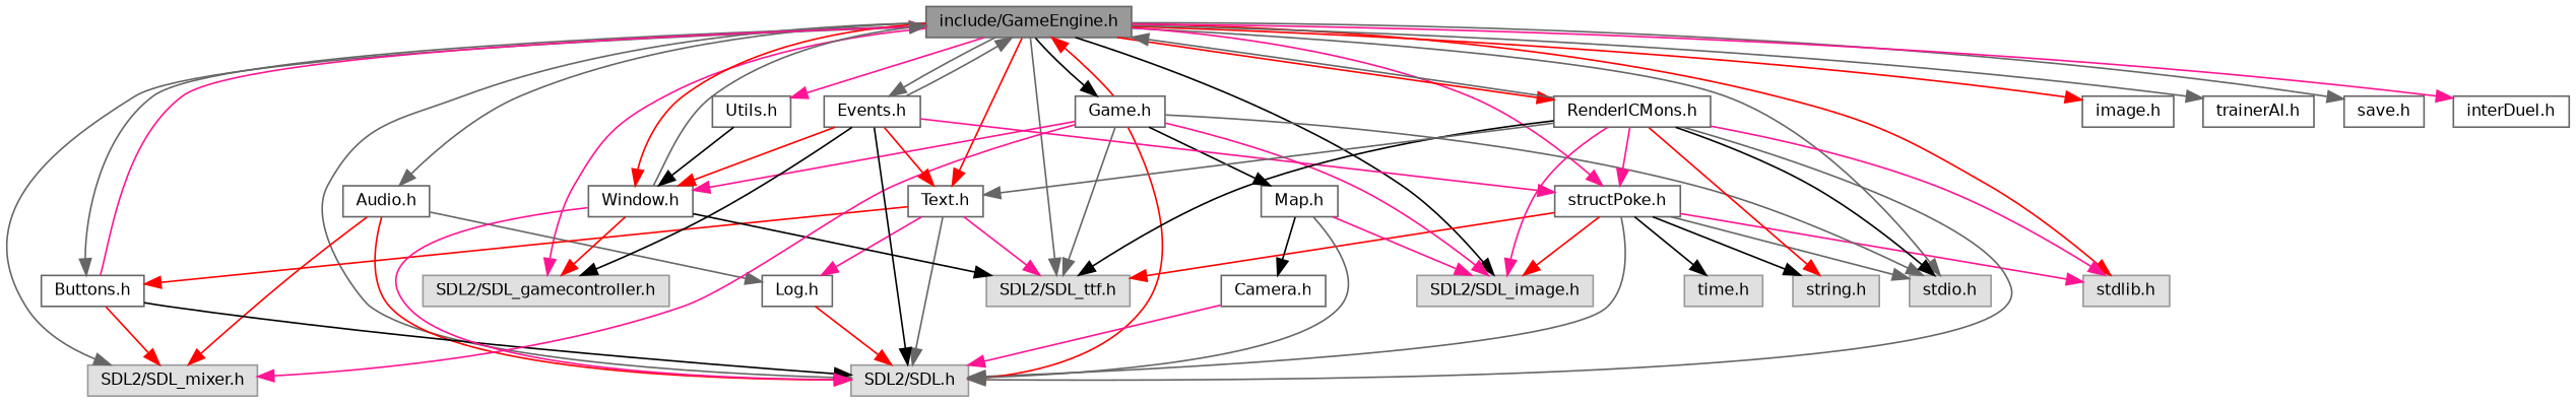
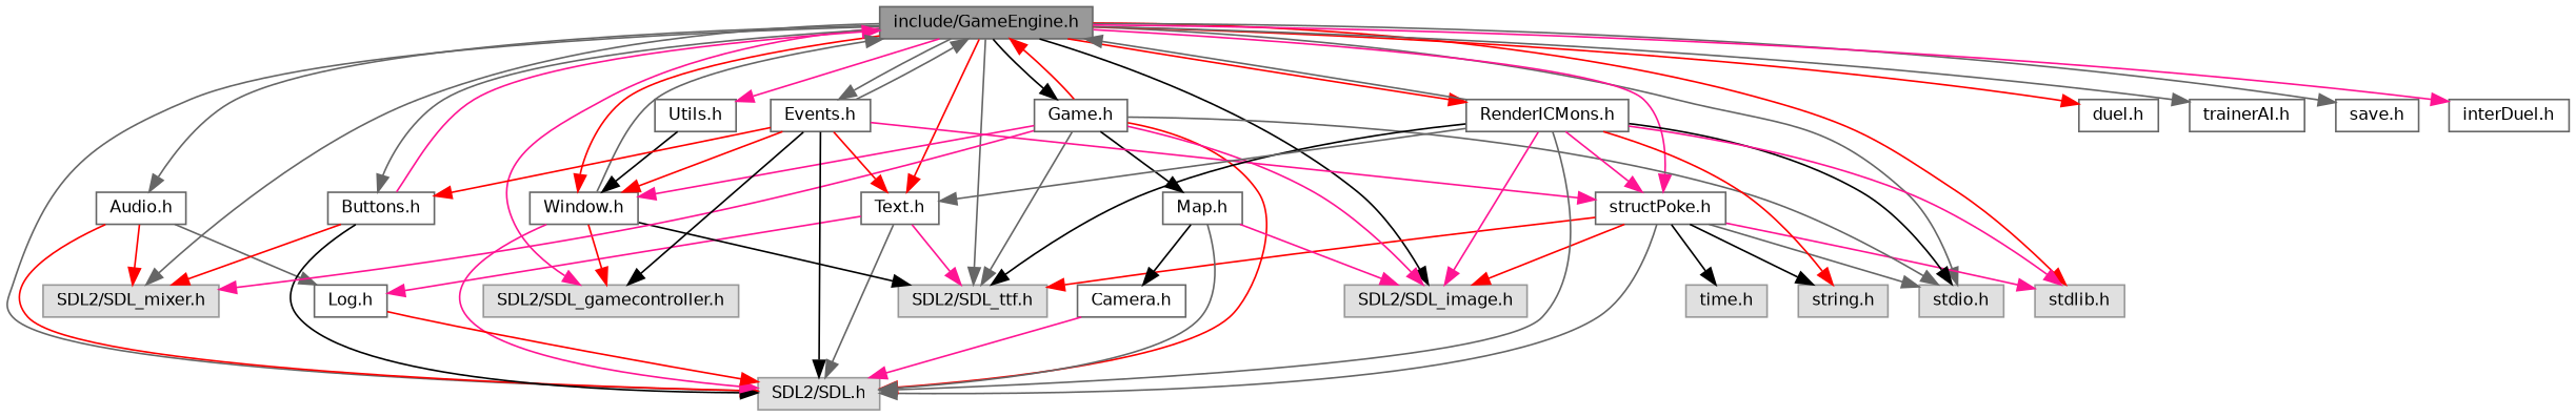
  digraph {
    node [color=grey40 fillcolor=white fontname=Helvetica fontsize=10 shape=box style=filled]
    edge [color=gray40 fontname=Helvetica fontsize=10 labelfontname=Helvetica labelfontsize=10 style=solid]
    n1 [color=gray40 fillcolor=grey60 fontcolor=black height=0.2 label="include/GameEngine.h" width=0.4]
    n2 [color=grey60 fillcolor="#E0E0E0" height=0.2 label="SDL2/SDL.h" width=0.4]
    n3 [color=grey60 fillcolor="#E0E0E0" height=0.2 label="SDL2/SDL_mixer.h" width=0.4]
    n4 [color=grey60 fillcolor="#E0E0E0" height=0.2 label="SDL2/SDL_image.h" width=0.4]
    n5 [color=grey60 fillcolor="#E0E0E0" height=0.2 label="SDL2/SDL_ttf.h" width=0.4]
    n6 [color=grey60 fillcolor="#E0E0E0" height=0.2 label="SDL2/SDL_gamecontroller.h" width=0.4]
    n7 [color=grey60 fillcolor="#E0E0E0" height=0.2 label="stdio.h" width=0.4]
    n8 [color=grey60 fillcolor="#E0E0E0" height=0.2 label="stdlib.h" width=0.4]
    n9 [height=0.2 label="Audio.h" width=0.4]
    n10 [height=0.2 label="Buttons.h" width=0.4]
    n11 [height=0.2 label="structPoke.h" width=0.4]
-   n12 [height=0.2 label="image.h" width=0.4]
+   n12 [height=0.2 label="duel.h" width=0.4]
    n13 [height=0.2 label="trainerAI.h" width=0.4]
    n14 [height=0.2 label="save.h" width=0.4]
    n15 [height=0.2 label="interDuel.h" width=0.4]
    n16 [height=0.2 label="Utils.h" width=0.4]
    n17 [height=0.2 label="Text.h" width=0.4]
    n18 [height=0.2 label="Window.h" width=0.4]
    n19 [height=0.2 label="Game.h" width=0.4]
    n20 [height=0.2 label="Events.h" width=0.4]
    n21 [height=0.2 label="RenderICMons.h" width=0.4]
    n22 [height=0.2 label="Log.h" width=0.4]
    n23 [color=grey60 fillcolor="#E0E0E0" height=0.2 label="time.h" width=0.4]
    n24 [color=grey60 fillcolor="#E0E0E0" height=0.2 label="string.h" width=0.4]
    n25 [height=0.2 label="Map.h" width=0.4]
    n26 [height=0.2 label="Camera.h" width=0.4]
    n1 -> n2
    n1 -> n3
    n1 -> n4 [color=black]
    n1 -> n5
    n1 -> n6 [color=deeppink]
    n1 -> n7
    n1 -> n8 [color=red]
    n1 -> n9
    n1 -> n10
    n1 -> n11 [color=deeppink]
    n1 -> n12 [color=red]
    n1 -> n13
    n1 -> n14
    n1 -> n15 [color=deeppink]
    n1 -> n16 [color=deeppink]
    n1 -> n17 [color=red]
    n1 -> n18 [color=red]
    n1 -> n19 [color=black]
    n1 -> n20
    n1 -> n21 [color=red]
    n9 -> n2 [color=red]
    n9 -> n3 [color=red]
    n9 -> n22
    n10 -> n1 [color=deeppink]
    n10 -> n2 [color=black]
    n10 -> n3 [color=red]
    n11 -> n2
    n11 -> n4 [color=red]
    n11 -> n5 [color=red]
    n11 -> n7
    n11 -> n8 [color=deeppink]
    n11 -> n23 [color=black]
    n11 -> n24 [color=black]
    n16 -> n18 [color=black]
    n17 -> n2
    n17 -> n5 [color=deeppink]
    n17 -> n22 [color=deeppink]
    n18 -> n1
    n18 -> n2 [color=deeppink]
    n18 -> n5 [color=black]
    n18 -> n6 [color=red]
    n19 -> n1 [color=red]
    n19 -> n2 [color=red]
    n19 -> n3 [color=deeppink]
    n19 -> n4 [color=deeppink]
    n19 -> n5
    n19 -> n7
    n19 -> n18 [color=deeppink]
    n19 -> n25 [color=black]
    n20 -> n1
    n20 -> n2 [color=black]
    n20 -> n6 [color=black]
-   n17 -> n10 [color=red]
+   n20 -> n10 [color=red]
    n20 -> n11 [color=deeppink]
    n20 -> n17 [color=red]
    n20 -> n18 [color=red]
    n21 -> n1
    n21 -> n2
    n21 -> n4 [color=deeppink]
    n21 -> n5 [color=black]
    n21 -> n7 [color=black]
    n21 -> n8 [color=deeppink]
    n21 -> n11 [color=deeppink]
    n21 -> n17
    n21 -> n24 [color=red]
    n22 -> n2 [color=red]
    n25 -> n2
    n25 -> n4 [color=deeppink]
    n25 -> n26 [color=black]
    n26 -> n2 [color=deeppink]
  }
